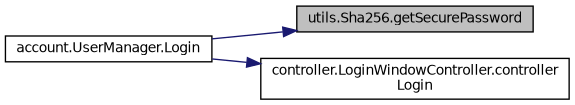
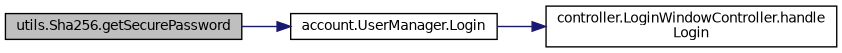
  digraph {
    rankdir=RL
    node [color=black fillcolor=white fontname=Helvetica fontsize=10 shape=record style=filled]
    edge [color=midnightblue dir=back fontname=Helvetica fontsize=10 labelfontname=Helvetica labelfontsize=10 style=solid]
    n1 [fillcolor=grey75 fontcolor=black height=0.2 label="utils.Sha256.getSecurePassword" width=0.4]
    n2 [height=0.2 label="account.UserManager.Login" width=0.4]
-   n3 [height=0.2 label="controller.LoginWindowController.controller\lLogin" width=0.4]
-   n1 -> n2
+   n3 [height=0.2 label="controller.LoginWindowController.handle\lLogin" width=0.4]
+   n2 -> n1
    n3 -> n2
  }
